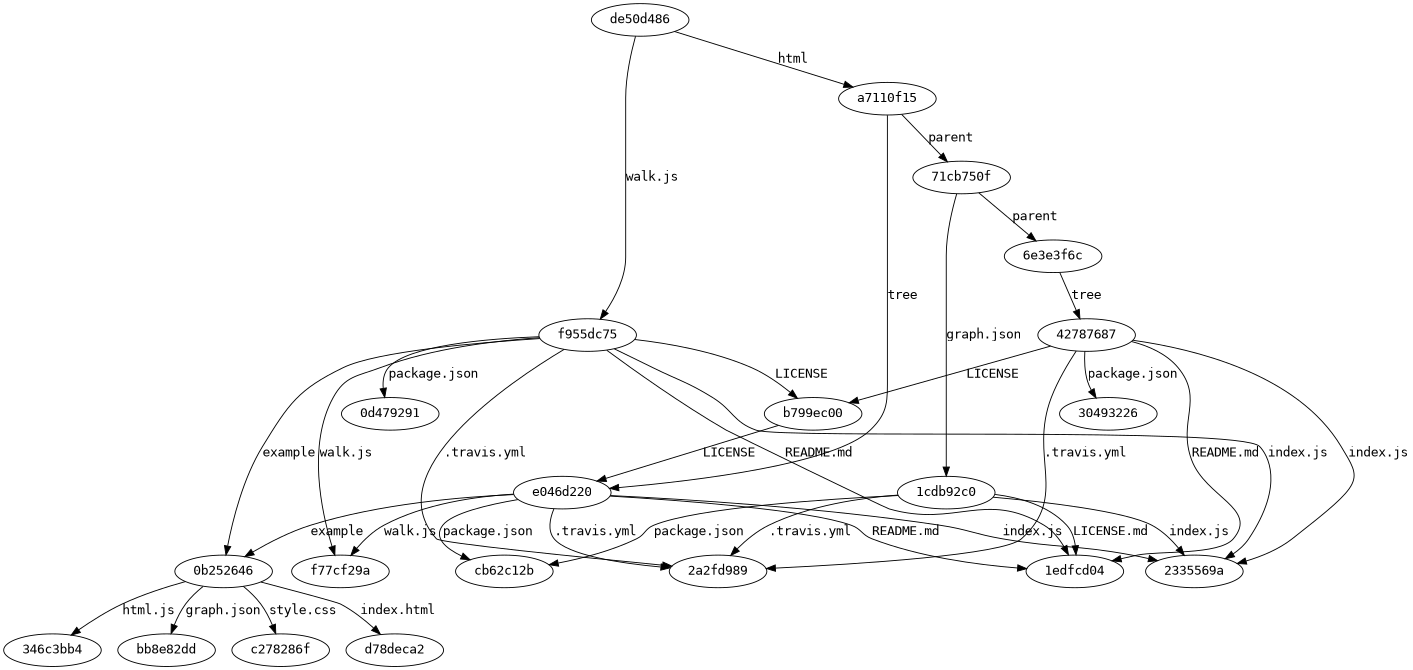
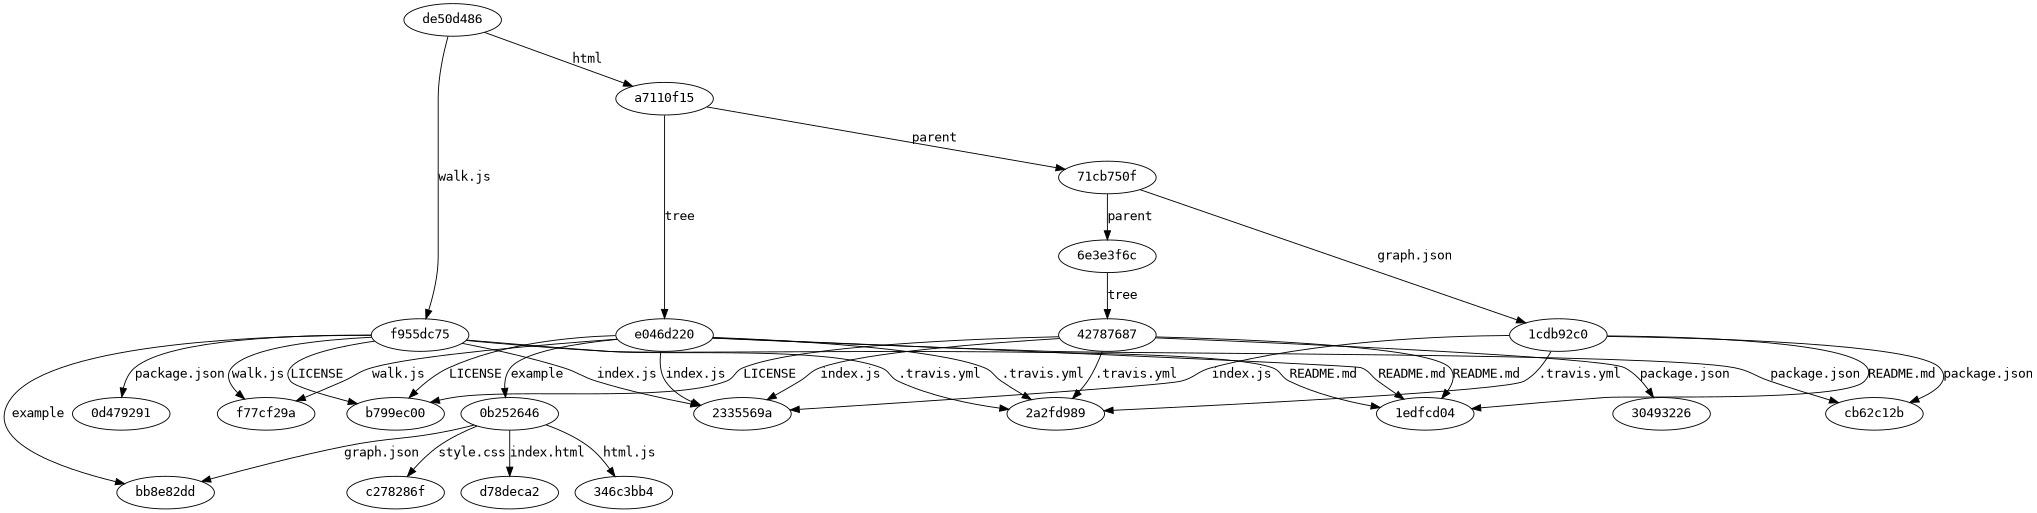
  digraph {
    fontname="DejaVu Sans Mono"
    node [fontname="DejaVu Sans Mono"]
    edge [fontname="DejaVu Sans Mono"]
    de50d486
    a7110f15
    f955dc75
    "71cb750f"
    n5 [label=e046d220]
    "2a2fd989"
    b799ec00
    "1edfcd04"
    "0b252646"
    "2335569a"
    "0d479291"
    f77cf29a
    "6e3e3f6c"
    "1cdb92c0"
    cb62c12b
    "346c3bb4"
    bb8e82dd
    c278286f
    d78deca2
    42787687
    30493226
    de50d486 -> a7110f15 [label=html]
    de50d486 -> f955dc75 [label="walk.js"]
    a7110f15 -> "71cb750f" [label=parent]
    a7110f15 -> n5 [label=tree]
    f955dc75 -> "2a2fd989" [label=".travis.yml"]
    f955dc75 -> b799ec00 [label=LICENSE]
    f955dc75 -> "1edfcd04" [label="README.md"]
-   f955dc75 -> "0b252646" [label=example]
+   f955dc75 -> bb8e82dd [label=example]
    f955dc75 -> "2335569a" [label="index.js"]
    f955dc75 -> "0d479291" [label="package.json"]
    f955dc75 -> f77cf29a [label="walk.js"]
    "71cb750f" -> "6e3e3f6c" [label=parent]
    "71cb750f" -> "1cdb92c0" [label="graph.json"]
    n5 -> "2a2fd989" [label=".travis.yml"]
-   b799ec00 -> n5 [label=LICENSE]
+   n5 -> b799ec00 [label=LICENSE]
    n5 -> "1edfcd04" [label="README.md"]
    n5 -> "0b252646" [label=example]
    n5 -> "2335569a" [label="index.js"]
    n5 -> f77cf29a [label="walk.js"]
    n5 -> cb62c12b [label="package.json"]
    "0b252646" -> "346c3bb4" [label="html.js"]
    "0b252646" -> bb8e82dd [label="graph.json"]
    "0b252646" -> c278286f [label="style.css"]
    "0b252646" -> d78deca2 [label="index.html"]
    "6e3e3f6c" -> 42787687 [label=tree]
    "1cdb92c0" -> "2a2fd989" [label=".travis.yml"]
-   "1cdb92c0" -> "1edfcd04" [label="LICENSE.md"]
+   "1cdb92c0" -> "1edfcd04" [label="README.md"]
    "1cdb92c0" -> "2335569a" [label="index.js"]
    "1cdb92c0" -> cb62c12b [label="package.json"]
    42787687 -> "2a2fd989" [label=".travis.yml"]
    42787687 -> b799ec00 [label=LICENSE]
    42787687 -> "1edfcd04" [label="README.md"]
    42787687 -> "2335569a" [label="index.js"]
    42787687 -> 30493226 [label="package.json"]
  }
